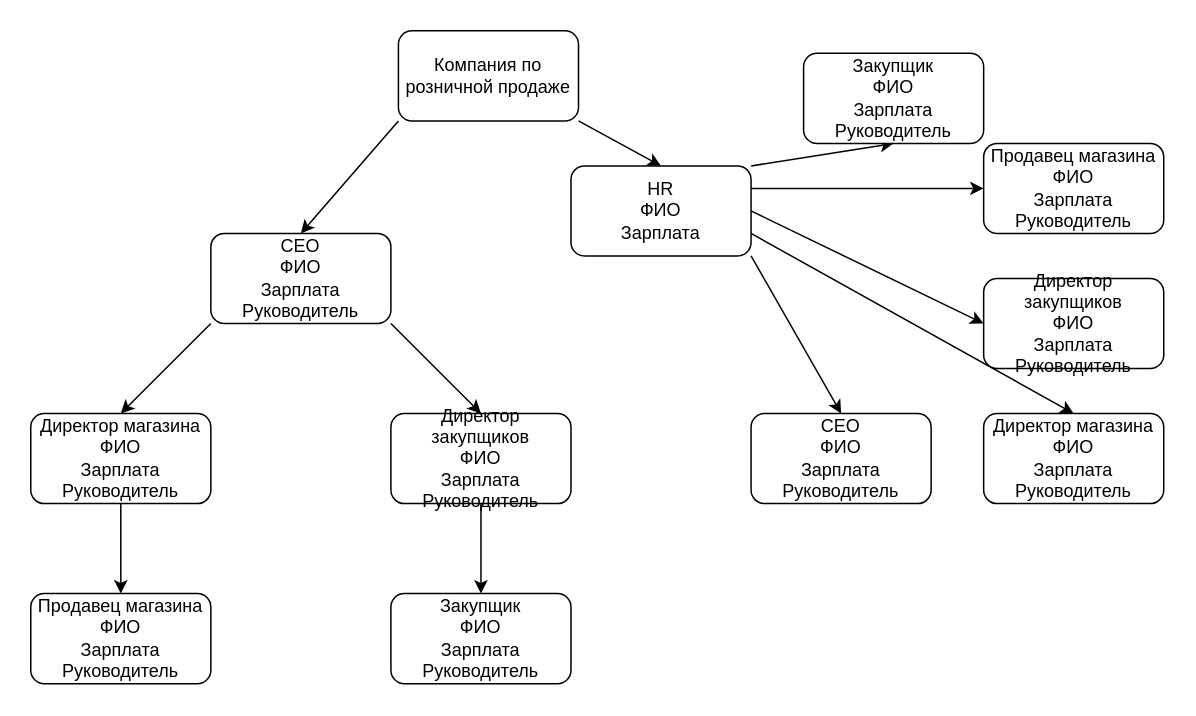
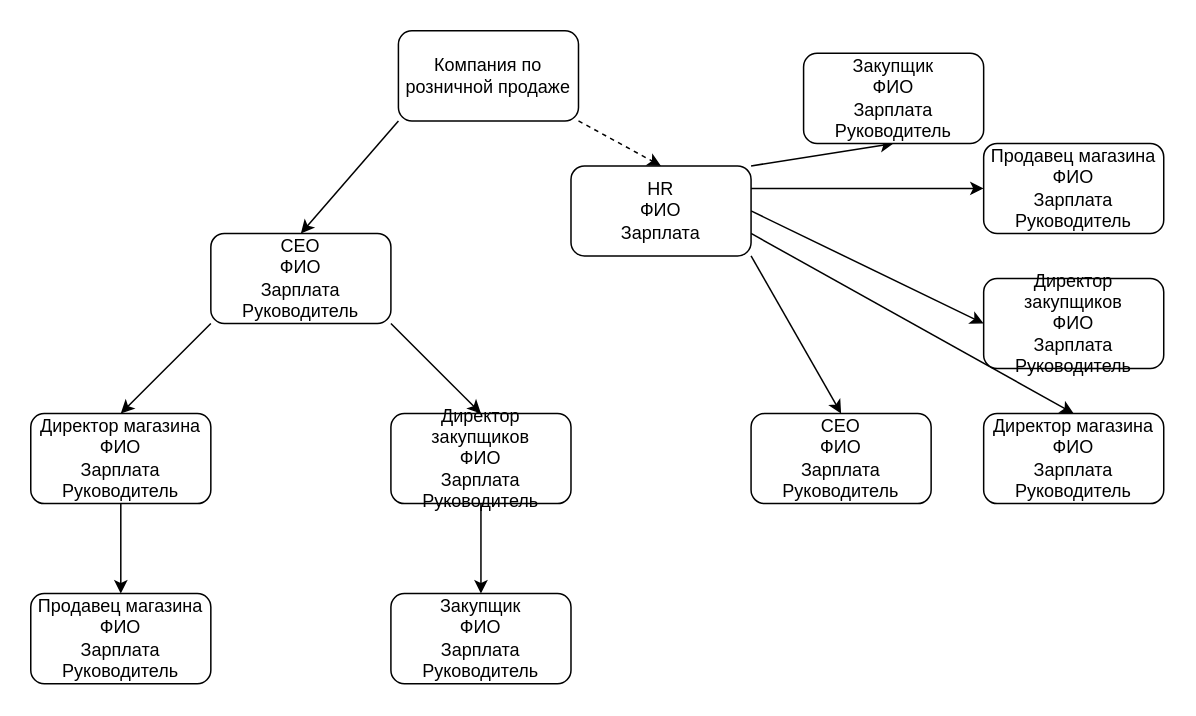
  <mxCell id="0" />
  <mxCell id="1" parent="0" />
  <mxCell id="2" style="edgeStyle=none;html=1;exitX=0;exitY=1;exitDx=0;exitDy=0;entryX=0.5;entryY=0;entryDx=0;entryDy=0;" edge="1" parent="1" source="4" target="7"><mxGeometry relative="1" as="geometry" /></mxCell>
- <mxCell id="3" style="edgeStyle=none;html=1;exitX=1;exitY=1;exitDx=0;exitDy=0;entryX=0.5;entryY=0;entryDx=0;entryDy=0;" edge="1" parent="1" source="4" target="13"><mxGeometry relative="1" as="geometry" /></mxCell>
+ <mxCell id="3" style="edgeStyle=none;html=1;exitX=1;exitY=1;exitDx=0;exitDy=0;entryX=0.5;entryY=0;entryDx=0;entryDy=0;dashed=1;" edge="1" parent="1" source="4" target="13"><mxGeometry relative="1" as="geometry" /></mxCell>
  <mxCell id="4" value="Компания по розничной продаже" style="rounded=1;whiteSpace=wrap;html=1;" vertex="1" parent="1"><mxGeometry x="265" y="20" width="120" height="60" as="geometry" /></mxCell>
  <mxCell id="5" style="edgeStyle=none;html=1;exitX=0;exitY=1;exitDx=0;exitDy=0;entryX=0.5;entryY=0;entryDx=0;entryDy=0;" edge="1" parent="1" source="7" target="15"><mxGeometry relative="1" as="geometry" /></mxCell>
  <mxCell id="6" style="edgeStyle=none;html=1;exitX=1;exitY=1;exitDx=0;exitDy=0;entryX=0.5;entryY=0;entryDx=0;entryDy=0;" edge="1" parent="1" source="7" target="17"><mxGeometry relative="1" as="geometry" /></mxCell>
  <mxCell id="7" value="CEO&lt;br&gt;ФИО&lt;br&gt;Зарплата&lt;br&gt;Руководитель" style="rounded=1;whiteSpace=wrap;html=1;" vertex="1" parent="1"><mxGeometry x="140" y="155" width="120" height="60" as="geometry" /></mxCell>
  <mxCell id="8" style="edgeStyle=none;html=1;exitX=1;exitY=1;exitDx=0;exitDy=0;entryX=0.5;entryY=0;entryDx=0;entryDy=0;" edge="1" parent="1" source="13" target="20"><mxGeometry relative="1" as="geometry" /></mxCell>
  <mxCell id="9" style="edgeStyle=none;html=1;exitX=1;exitY=0.75;exitDx=0;exitDy=0;entryX=0.5;entryY=0;entryDx=0;entryDy=0;" edge="1" parent="1" source="13" target="21"><mxGeometry relative="1" as="geometry" /></mxCell>
  <mxCell id="10" style="edgeStyle=none;html=1;exitX=1;exitY=0.5;exitDx=0;exitDy=0;entryX=0;entryY=0.5;entryDx=0;entryDy=0;" edge="1" parent="1" source="13" target="22"><mxGeometry relative="1" as="geometry" /></mxCell>
  <mxCell id="11" style="edgeStyle=none;html=1;exitX=1;exitY=0.25;exitDx=0;exitDy=0;entryX=0;entryY=0.5;entryDx=0;entryDy=0;" edge="1" parent="1" source="13" target="23"><mxGeometry relative="1" as="geometry" /></mxCell>
  <mxCell id="12" style="edgeStyle=none;html=1;exitX=1;exitY=0;exitDx=0;exitDy=0;entryX=0.5;entryY=1;entryDx=0;entryDy=0;" edge="1" parent="1" source="13" target="24"><mxGeometry relative="1" as="geometry" /></mxCell>
  <mxCell id="13" value="HR&lt;br&gt;ФИО&lt;br&gt;Зарплата" style="rounded=1;whiteSpace=wrap;html=1;" vertex="1" parent="1"><mxGeometry x="380" y="110" width="120" height="60" as="geometry" /></mxCell>
  <mxCell id="14" style="edgeStyle=none;html=1;exitX=0.5;exitY=1;exitDx=0;exitDy=0;entryX=0.5;entryY=0;entryDx=0;entryDy=0;" edge="1" parent="1" source="15" target="18"><mxGeometry relative="1" as="geometry" /></mxCell>
  <mxCell id="15" value="Директор магазина&lt;br&gt;ФИО&lt;br&gt;Зарплата&lt;br&gt;Руководитель" style="rounded=1;whiteSpace=wrap;html=1;" vertex="1" parent="1"><mxGeometry x="20" y="275" width="120" height="60" as="geometry" /></mxCell>
  <mxCell id="16" style="edgeStyle=none;html=1;exitX=0.5;exitY=1;exitDx=0;exitDy=0;entryX=0.5;entryY=0;entryDx=0;entryDy=0;" edge="1" parent="1" source="17" target="19"><mxGeometry relative="1" as="geometry" /></mxCell>
  <mxCell id="17" value="Директор закупщиков&lt;br&gt;ФИО&lt;br&gt;Зарплата&lt;br&gt;Руководитель" style="rounded=1;whiteSpace=wrap;html=1;" vertex="1" parent="1"><mxGeometry x="260" y="275" width="120" height="60" as="geometry" /></mxCell>
  <mxCell id="18" value="Продавец магазина&lt;br&gt;ФИО&lt;br&gt;Зарплата&lt;br&gt;Руководитель" style="rounded=1;whiteSpace=wrap;html=1;" vertex="1" parent="1"><mxGeometry x="20" y="395" width="120" height="60" as="geometry" /></mxCell>
  <mxCell id="19" value="Закупщик&lt;br&gt;ФИО&lt;br&gt;Зарплата&lt;br&gt;Руководитель" style="rounded=1;whiteSpace=wrap;html=1;" vertex="1" parent="1"><mxGeometry x="260" y="395" width="120" height="60" as="geometry" /></mxCell>
  <mxCell id="20" value="CEO&lt;br&gt;ФИО&lt;br&gt;Зарплата&lt;br&gt;Руководитель" style="rounded=1;whiteSpace=wrap;html=1;" vertex="1" parent="1"><mxGeometry x="500" y="275" width="120" height="60" as="geometry" /></mxCell>
  <mxCell id="21" value="Директор магазина&lt;br&gt;ФИО&lt;br&gt;Зарплата&lt;br&gt;Руководитель" style="rounded=1;whiteSpace=wrap;html=1;" vertex="1" parent="1"><mxGeometry x="655" y="275" width="120" height="60" as="geometry" /></mxCell>
  <mxCell id="22" value="Директор закупщиков&lt;br&gt;ФИО&lt;br&gt;Зарплата&lt;br&gt;Руководитель" style="rounded=1;whiteSpace=wrap;html=1;" vertex="1" parent="1"><mxGeometry x="655" y="185" width="120" height="60" as="geometry" /></mxCell>
  <mxCell id="23" value="Продавец магазина&lt;br&gt;ФИО&lt;br&gt;Зарплата&lt;br&gt;Руководитель" style="rounded=1;whiteSpace=wrap;html=1;" vertex="1" parent="1"><mxGeometry x="655" y="95" width="120" height="60" as="geometry" /></mxCell>
  <mxCell id="24" value="Закупщик&lt;br&gt;ФИО&lt;br&gt;Зарплата&lt;br&gt;Руководитель" style="rounded=1;whiteSpace=wrap;html=1;" vertex="1" parent="1"><mxGeometry x="535" y="35" width="120" height="60" as="geometry" /></mxCell>
